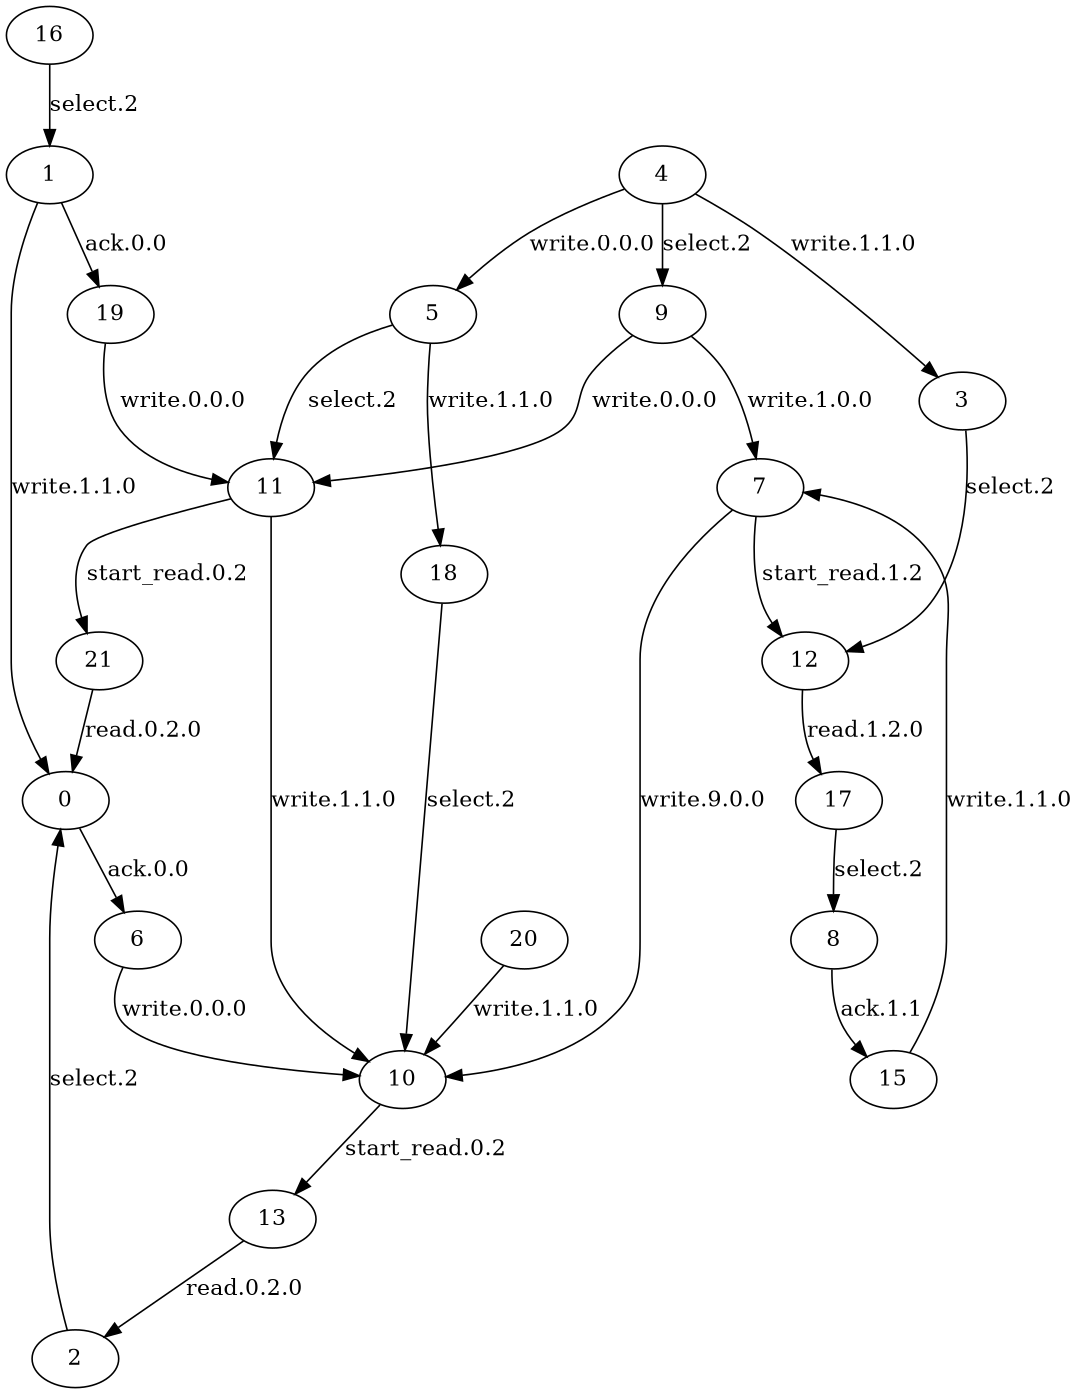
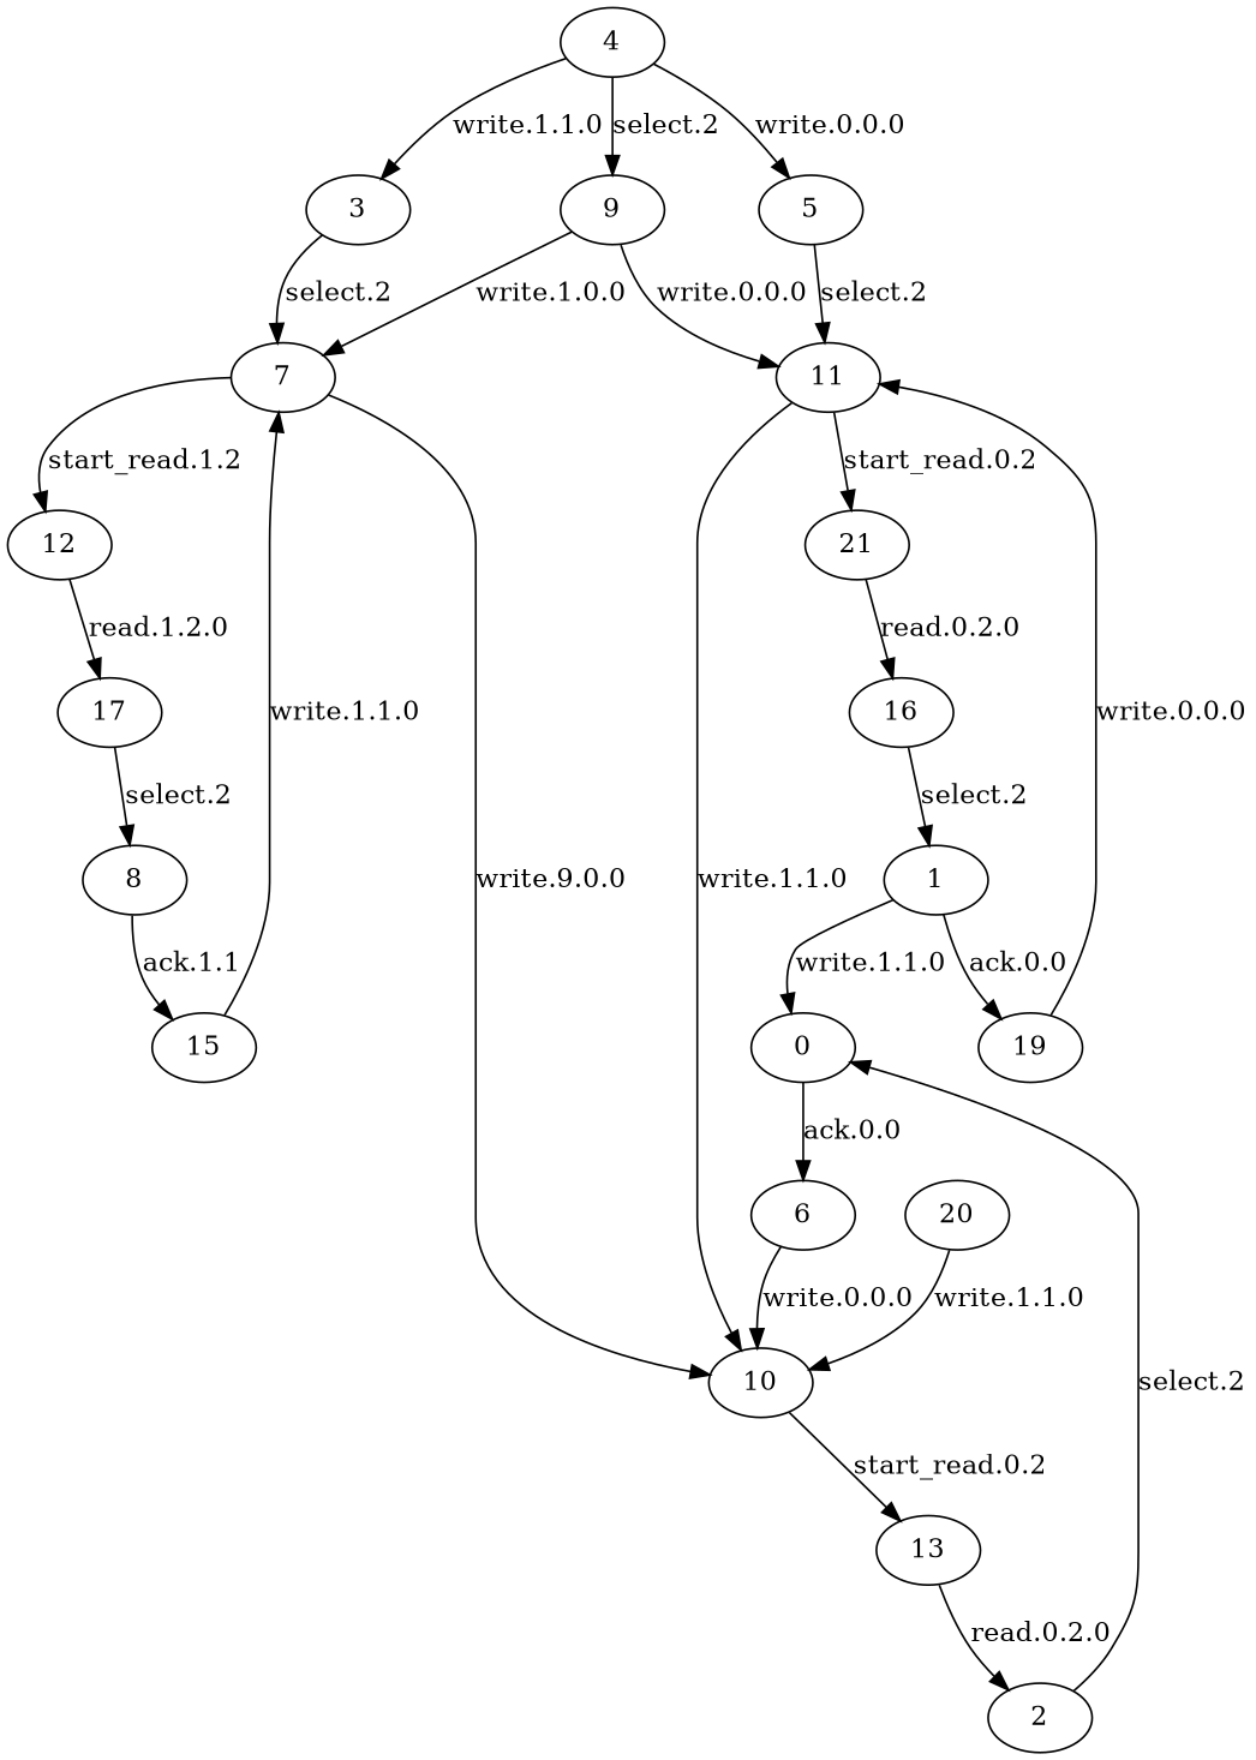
  digraph {
    0
    6
    10
    13
    1
    19
    11
    21
    2
    3
    7
    12
-   18
    17
    4
    9
    5
    16
    8
    15
    20
    0 -> 6 [label="ack.0.0"]
    6 -> 10 [label="write.0.0.0"]
    10 -> 13 [label="start_read.0.2"]
    13 -> 2 [label="read.0.2.0"]
    1 -> 0 [label="write.1.1.0"]
    1 -> 19 [label="ack.0.0"]
    19 -> 11 [label="write.0.0.0"]
    11 -> 10 [label="write.1.1.0"]
    11 -> 21 [label="start_read.0.2"]
-   21 -> 0 [label="read.0.2.0"]
+   21 -> 16 [label="read.0.2.0"]
    2 -> 0 [label="select.2"]
-   3 -> 12 [label="select.2"]
+   3 -> 7 [label="select.2"]
    7 -> 10 [label="write.9.0.0"]
    7 -> 12 [label="start_read.1.2"]
    12 -> 17 [label="read.1.2.0"]
-   18 -> 10 [label="select.2"]
    17 -> 8 [label="select.2"]
    4 -> 3 [label="write.1.1.0"]
    4 -> 9 [label="select.2"]
    4 -> 5 [label="write.0.0.0"]
    9 -> 11 [label="write.0.0.0"]
    9 -> 7 [label="write.1.0.0"]
    5 -> 11 [label="select.2"]
-   5 -> 18 [label="write.1.1.0"]
    16 -> 1 [label="select.2"]
    8 -> 15 [label="ack.1.1"]
    15 -> 7 [label="write.1.1.0"]
    20 -> 10 [label="write.1.1.0"]
  }
